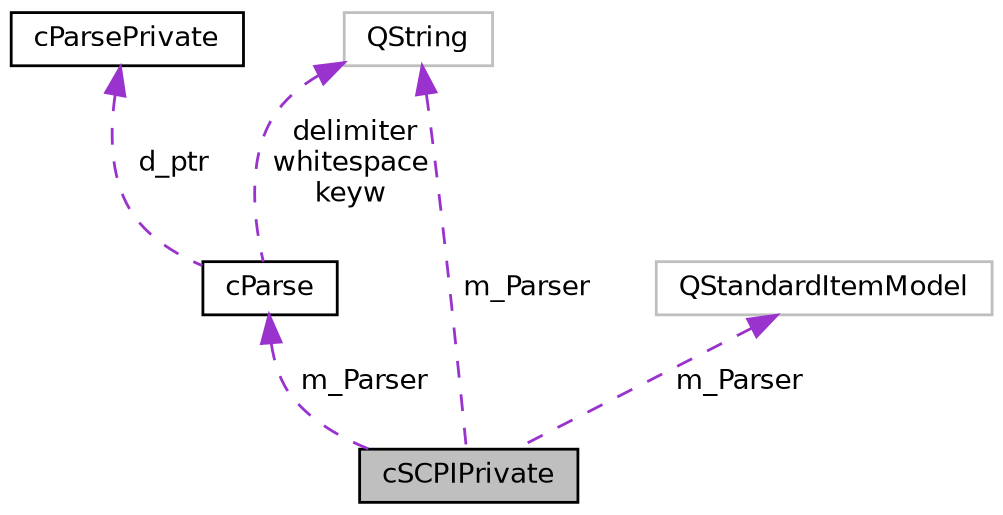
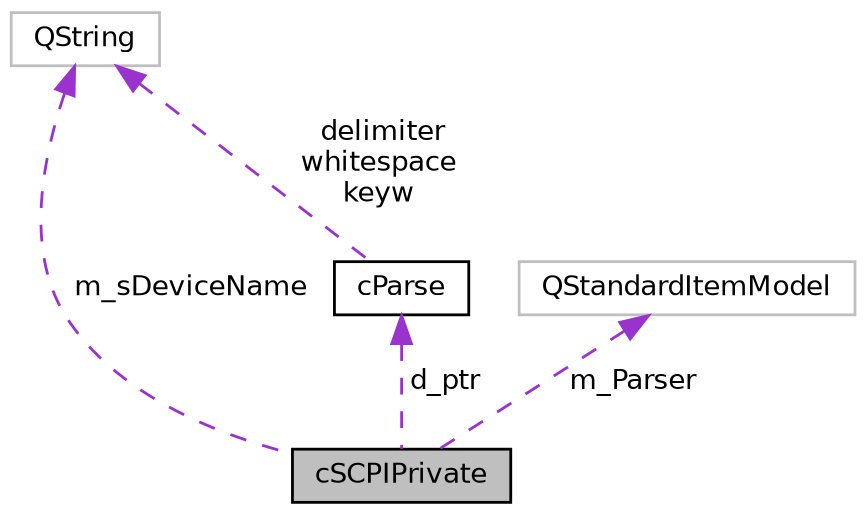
  digraph {
    node [color=black fillcolor=white fontname=Helvetica fontsize=10 shape=record style=filled]
    edge [color=darkorchid3 dir=back fontname=Helvetica fontsize=10 labelfontname=Helvetica labelfontsize=10 style=dashed]
    n1 [fillcolor=grey75 fontcolor=black height=0.2 label=cSCPIPrivate width=0.4]
    n2 [height=0.2 label=cParse width=0.4]
-   n3 [height=0.2 label=cParsePrivate width=0.4]
    n4 [color=grey75 height=0.2 label=QString width=0.4]
    n5 [color=grey75 height=0.2 label=QStandardItemModel width=0.4]
-   n2 -> n1 [label=" m_Parser"]
-   n3 -> n2 [label=" d_ptr"]
-   n4 -> n1 [label=" m_Parser"]
+   n2 -> n1 [label=" d_ptr"]
+   n4 -> n1 [label=" m_sDeviceName"]
    n4 -> n2 [label=" delimiter\nwhitespace\nkeyw"]
    n5 -> n1 [label=" m_Parser"]
  }
